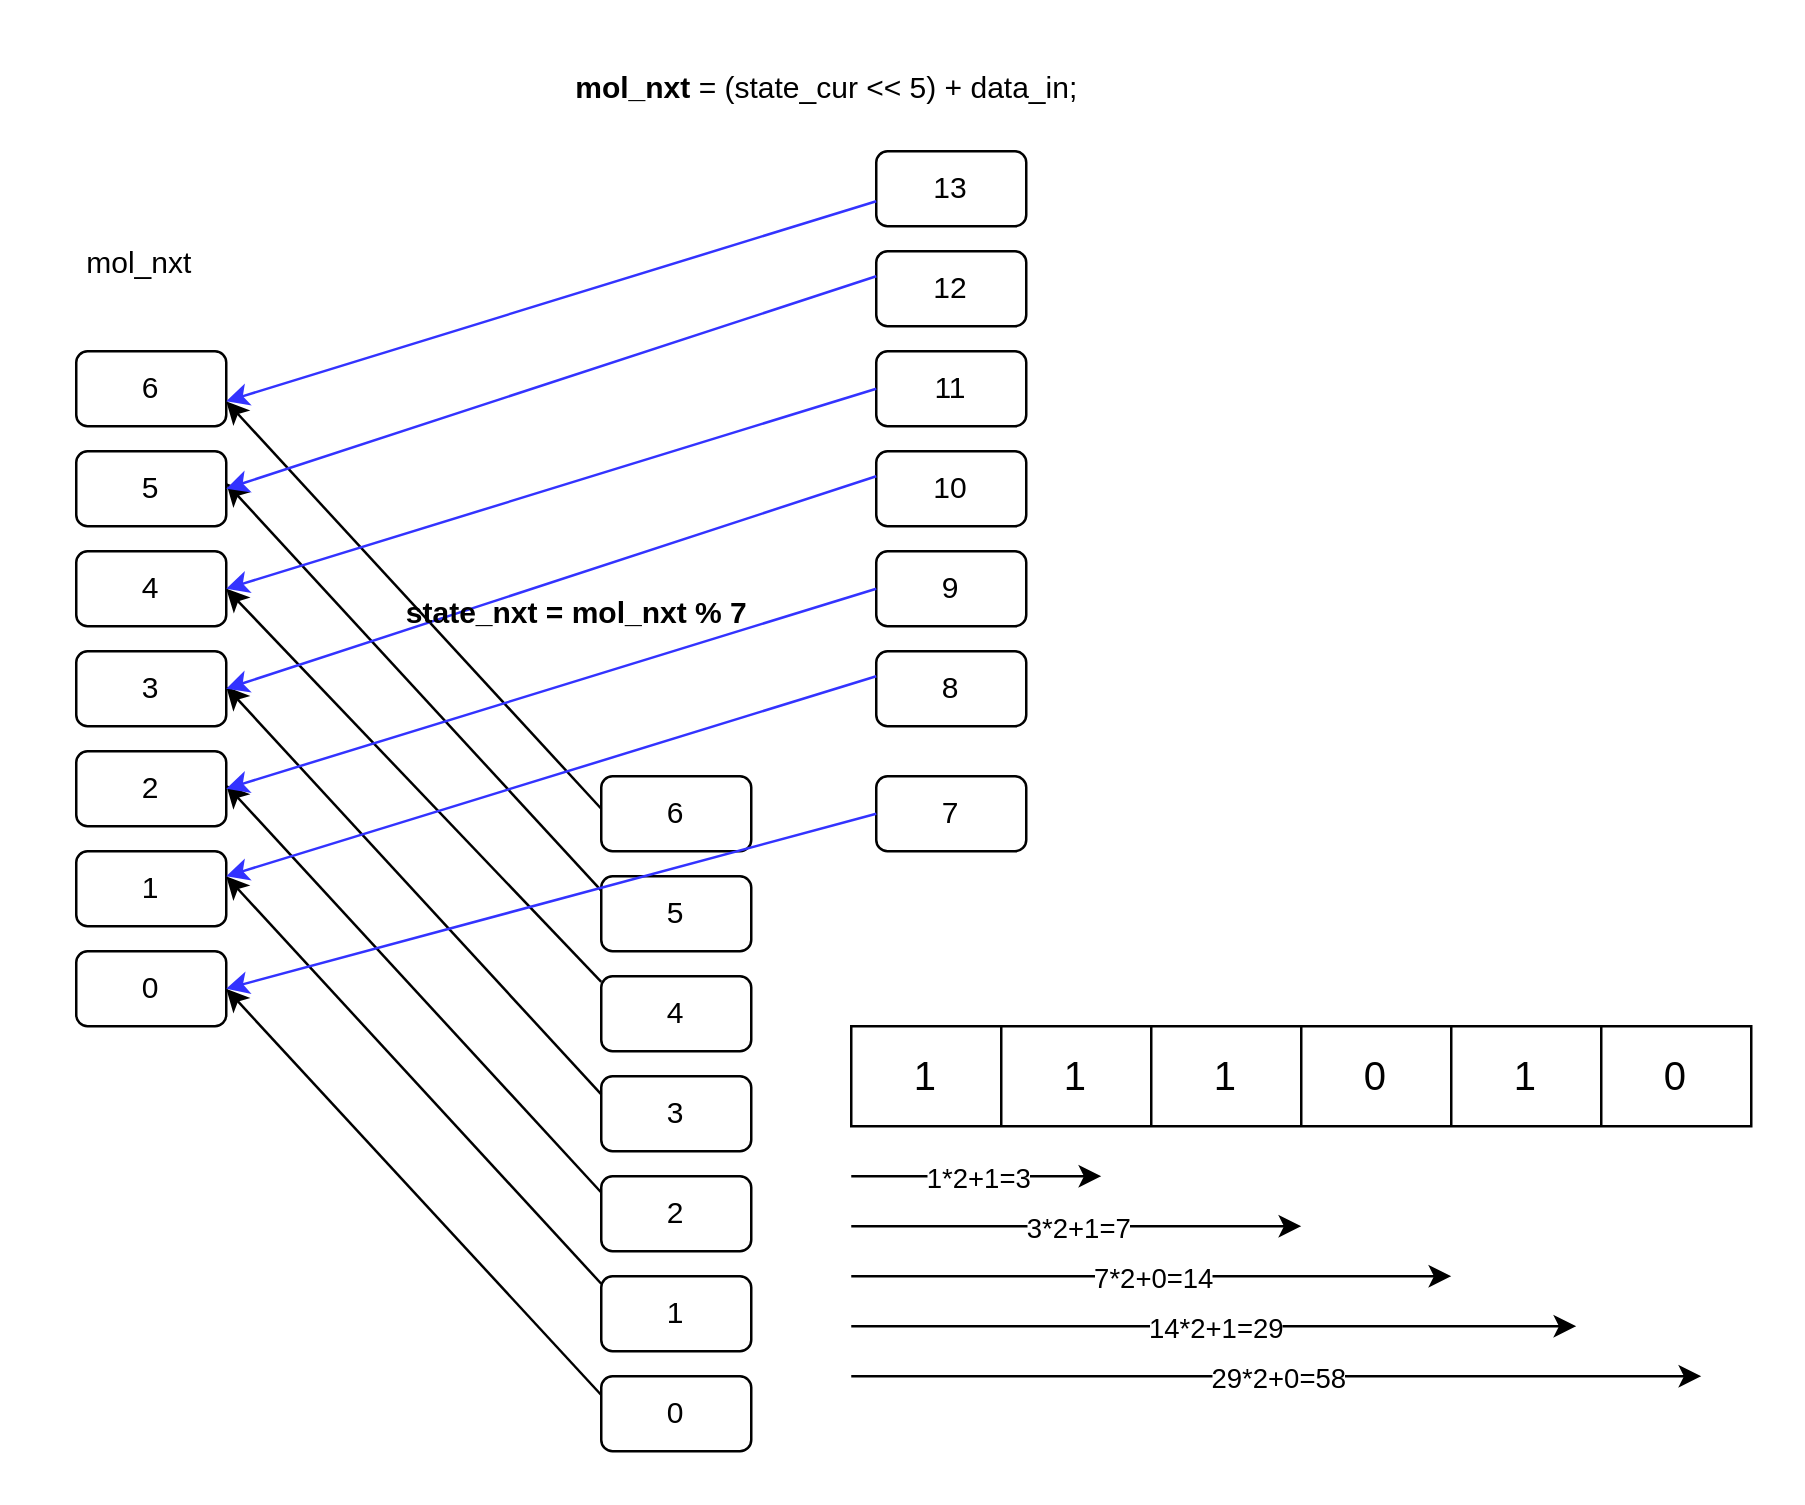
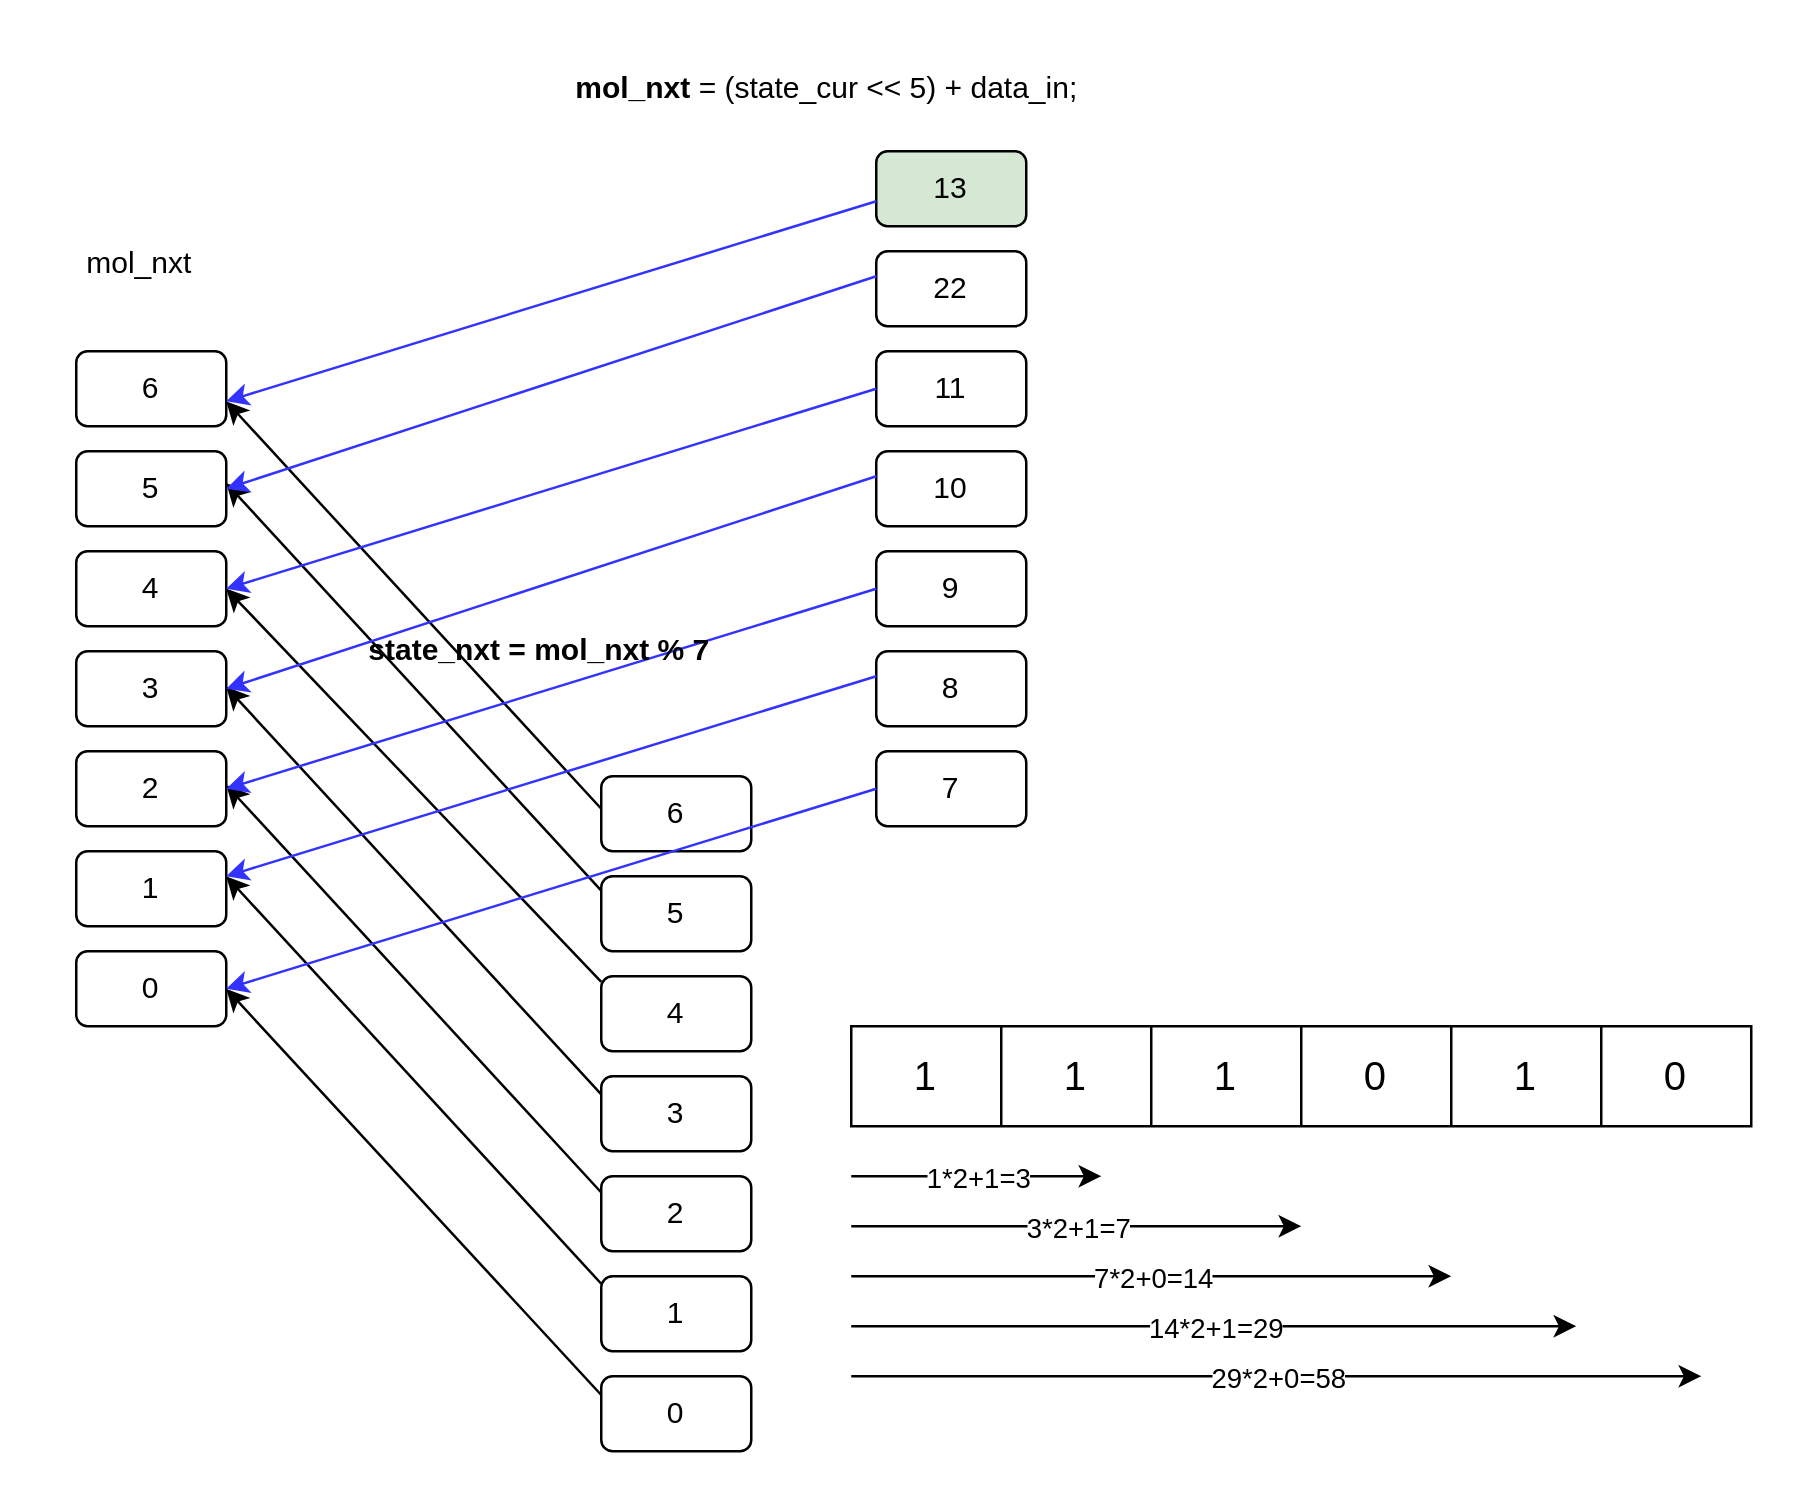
  <mxCell id="0" />
  <mxCell id="1" parent="0" />
  <mxCell id="2" value="6" style="rounded=1;whiteSpace=wrap;html=1;" vertex="1" parent="1"><mxGeometry x="30" y="140" width="60" height="30" as="geometry" /></mxCell>
  <mxCell id="3" value="5" style="rounded=1;whiteSpace=wrap;html=1;" vertex="1" parent="1"><mxGeometry x="30" y="180" width="60" height="30" as="geometry" /></mxCell>
  <mxCell id="4" value="4" style="rounded=1;whiteSpace=wrap;html=1;" vertex="1" parent="1"><mxGeometry x="30" y="220" width="60" height="30" as="geometry" /></mxCell>
  <mxCell id="5" value="3" style="rounded=1;whiteSpace=wrap;html=1;" vertex="1" parent="1"><mxGeometry x="30" y="260" width="60" height="30" as="geometry" /></mxCell>
  <mxCell id="6" value="2" style="rounded=1;whiteSpace=wrap;html=1;" vertex="1" parent="1"><mxGeometry x="30" y="300" width="60" height="30" as="geometry" /></mxCell>
  <mxCell id="7" value="1" style="rounded=1;whiteSpace=wrap;html=1;" vertex="1" parent="1"><mxGeometry x="30" y="340" width="60" height="30" as="geometry" /></mxCell>
  <mxCell id="8" value="0" style="rounded=1;whiteSpace=wrap;html=1;" vertex="1" parent="1"><mxGeometry x="30" y="380" width="60" height="30" as="geometry" /></mxCell>
  <mxCell id="9" value="6" style="rounded=1;whiteSpace=wrap;html=1;" vertex="1" parent="1"><mxGeometry x="240" y="310" width="60" height="30" as="geometry" /></mxCell>
  <mxCell id="10" value="5" style="rounded=1;whiteSpace=wrap;html=1;" vertex="1" parent="1"><mxGeometry x="240" y="350" width="60" height="30" as="geometry" /></mxCell>
  <mxCell id="11" value="4" style="rounded=1;whiteSpace=wrap;html=1;" vertex="1" parent="1"><mxGeometry x="240" y="390" width="60" height="30" as="geometry" /></mxCell>
  <mxCell id="12" value="3" style="rounded=1;whiteSpace=wrap;html=1;" vertex="1" parent="1"><mxGeometry x="240" y="430" width="60" height="30" as="geometry" /></mxCell>
  <mxCell id="13" value="2" style="rounded=1;whiteSpace=wrap;html=1;" vertex="1" parent="1"><mxGeometry x="240" y="470" width="60" height="30" as="geometry" /></mxCell>
  <mxCell id="14" value="1" style="rounded=1;whiteSpace=wrap;html=1;" vertex="1" parent="1"><mxGeometry x="240" y="510" width="60" height="30" as="geometry" /></mxCell>
  <mxCell id="15" value="0" style="rounded=1;whiteSpace=wrap;html=1;" vertex="1" parent="1"><mxGeometry x="240" y="550" width="60" height="30" as="geometry" /></mxCell>
- <mxCell id="16" value="13" style="rounded=1;whiteSpace=wrap;html=1;" vertex="1" parent="1"><mxGeometry x="350" y="60" width="60" height="30" as="geometry" /></mxCell>
- <mxCell id="17" value="12" style="rounded=1;whiteSpace=wrap;html=1;" vertex="1" parent="1"><mxGeometry x="350" y="100" width="60" height="30" as="geometry" /></mxCell>
+ <mxCell id="16" value="13" style="rounded=1;whiteSpace=wrap;html=1;fillColor=#d5e8d4;" vertex="1" parent="1"><mxGeometry x="350" y="60" width="60" height="30" as="geometry" /></mxCell>
+ <mxCell id="17" value="22" style="rounded=1;whiteSpace=wrap;html=1;" vertex="1" parent="1"><mxGeometry x="350" y="100" width="60" height="30" as="geometry" /></mxCell>
  <mxCell id="18" value="11" style="rounded=1;whiteSpace=wrap;html=1;" vertex="1" parent="1"><mxGeometry x="350" y="140" width="60" height="30" as="geometry" /></mxCell>
  <mxCell id="19" value="10" style="rounded=1;whiteSpace=wrap;html=1;" vertex="1" parent="1"><mxGeometry x="350" y="180" width="60" height="30" as="geometry" /></mxCell>
  <mxCell id="20" value="9" style="rounded=1;whiteSpace=wrap;html=1;" vertex="1" parent="1"><mxGeometry x="350" y="220" width="60" height="30" as="geometry" /></mxCell>
  <mxCell id="21" value="8" style="rounded=1;whiteSpace=wrap;html=1;" vertex="1" parent="1"><mxGeometry x="350" y="260" width="60" height="30" as="geometry" /></mxCell>
- <mxCell id="22" value="7" style="rounded=1;whiteSpace=wrap;html=1;" vertex="1" parent="1"><mxGeometry x="350" y="310" width="60" height="30" as="geometry" /></mxCell>
+ <mxCell id="22" value="7" style="rounded=1;whiteSpace=wrap;html=1;" vertex="1" parent="1"><mxGeometry x="350" y="300" width="60" height="30" as="geometry" /></mxCell>
  <mxCell id="23" value="" style="endArrow=classic;html=1;rounded=0;exitX=0;exitY=0.25;exitDx=0;exitDy=0;entryX=1;entryY=0.5;entryDx=0;entryDy=0;" edge="1" parent="1" source="15" target="8"><mxGeometry width="50" height="50" relative="1" as="geometry"><mxPoint x="280" y="330" as="sourcePoint" /><mxPoint x="330" y="280" as="targetPoint" /></mxGeometry></mxCell>
  <mxCell id="24" value="" style="endArrow=classic;html=1;rounded=0;exitX=0;exitY=0.25;exitDx=0;exitDy=0;entryX=1;entryY=0.5;entryDx=0;entryDy=0;" edge="1" parent="1"><mxGeometry width="50" height="50" relative="1" as="geometry"><mxPoint x="240" y="513" as="sourcePoint" /><mxPoint x="90" y="350" as="targetPoint" /></mxGeometry></mxCell>
  <mxCell id="25" value="" style="endArrow=classic;html=1;rounded=0;exitX=0;exitY=0.25;exitDx=0;exitDy=0;entryX=1;entryY=0.5;entryDx=0;entryDy=0;" edge="1" parent="1"><mxGeometry width="50" height="50" relative="1" as="geometry"><mxPoint x="240" y="476.5" as="sourcePoint" /><mxPoint x="90" y="313.5" as="targetPoint" /></mxGeometry></mxCell>
  <mxCell id="26" value="" style="endArrow=classic;html=1;rounded=0;exitX=0;exitY=0.25;exitDx=0;exitDy=0;entryX=1;entryY=0.5;entryDx=0;entryDy=0;" edge="1" parent="1"><mxGeometry width="50" height="50" relative="1" as="geometry"><mxPoint x="240" y="355.75" as="sourcePoint" /><mxPoint x="90" y="192.75" as="targetPoint" /></mxGeometry></mxCell>
  <mxCell id="27" value="" style="endArrow=classic;html=1;rounded=0;exitX=0;exitY=0.25;exitDx=0;exitDy=0;entryX=1;entryY=0.5;entryDx=0;entryDy=0;" edge="1" parent="1" target="4"><mxGeometry width="50" height="50" relative="1" as="geometry"><mxPoint x="240" y="392.25" as="sourcePoint" /><mxPoint x="90" y="229.25" as="targetPoint" /></mxGeometry></mxCell>
  <mxCell id="28" value="" style="endArrow=classic;html=1;rounded=0;exitX=0;exitY=0.25;exitDx=0;exitDy=0;entryX=1;entryY=0.5;entryDx=0;entryDy=0;" edge="1" parent="1"><mxGeometry width="50" height="50" relative="1" as="geometry"><mxPoint x="240" y="437.25" as="sourcePoint" /><mxPoint x="90" y="274.25" as="targetPoint" /></mxGeometry></mxCell>
  <mxCell id="29" value="" style="endArrow=classic;html=1;rounded=0;exitX=0;exitY=0.25;exitDx=0;exitDy=0;entryX=1;entryY=0.5;entryDx=0;entryDy=0;" edge="1" parent="1"><mxGeometry width="50" height="50" relative="1" as="geometry"><mxPoint x="240" y="323" as="sourcePoint" /><mxPoint x="90" y="160" as="targetPoint" /></mxGeometry></mxCell>
  <mxCell id="30" value="" style="endArrow=classic;html=1;rounded=0;exitX=0;exitY=0.5;exitDx=0;exitDy=0;entryX=1;entryY=0.5;entryDx=0;entryDy=0;strokeColor=#3333FF;" edge="1" parent="1" source="22" target="8"><mxGeometry width="50" height="50" relative="1" as="geometry"><mxPoint x="250" y="333" as="sourcePoint" /><mxPoint x="100" y="170" as="targetPoint" /></mxGeometry></mxCell>
  <mxCell id="31" value="" style="endArrow=classic;html=1;rounded=0;exitX=0;exitY=0.5;exitDx=0;exitDy=0;entryX=1;entryY=0.5;entryDx=0;entryDy=0;strokeColor=#3333FF;" edge="1" parent="1"><mxGeometry width="50" height="50" relative="1" as="geometry"><mxPoint x="350" y="270" as="sourcePoint" /><mxPoint x="90" y="350" as="targetPoint" /></mxGeometry></mxCell>
  <mxCell id="32" value="" style="endArrow=classic;html=1;rounded=0;exitX=0;exitY=0.5;exitDx=0;exitDy=0;strokeColor=#3333FF;entryX=1;entryY=0.5;entryDx=0;entryDy=0;" edge="1" parent="1" target="5"><mxGeometry width="50" height="50" relative="1" as="geometry"><mxPoint x="350" y="190" as="sourcePoint" /><mxPoint x="90" y="280" as="targetPoint" /></mxGeometry></mxCell>
  <mxCell id="33" value="" style="endArrow=classic;html=1;rounded=0;exitX=0;exitY=0.5;exitDx=0;exitDy=0;entryX=1;entryY=0.5;entryDx=0;entryDy=0;strokeColor=#3333FF;" edge="1" parent="1"><mxGeometry width="50" height="50" relative="1" as="geometry"><mxPoint x="350" y="235" as="sourcePoint" /><mxPoint x="90" y="315" as="targetPoint" /></mxGeometry></mxCell>
  <mxCell id="34" value="" style="endArrow=classic;html=1;rounded=0;exitX=0;exitY=0.5;exitDx=0;exitDy=0;strokeColor=#3333FF;entryX=1;entryY=0.5;entryDx=0;entryDy=0;" edge="1" parent="1" target="3"><mxGeometry width="50" height="50" relative="1" as="geometry"><mxPoint x="350" y="110" as="sourcePoint" /><mxPoint x="90" y="190" as="targetPoint" /></mxGeometry></mxCell>
  <mxCell id="35" value="" style="endArrow=classic;html=1;rounded=0;exitX=0;exitY=0.5;exitDx=0;exitDy=0;entryX=1;entryY=0.5;entryDx=0;entryDy=0;strokeColor=#3333FF;" edge="1" parent="1"><mxGeometry width="50" height="50" relative="1" as="geometry"><mxPoint x="350" y="155" as="sourcePoint" /><mxPoint x="90" y="235" as="targetPoint" /></mxGeometry></mxCell>
  <mxCell id="36" value="" style="endArrow=classic;html=1;rounded=0;exitX=0;exitY=0.5;exitDx=0;exitDy=0;entryX=1;entryY=0.5;entryDx=0;entryDy=0;strokeColor=#3333FF;" edge="1" parent="1"><mxGeometry width="50" height="50" relative="1" as="geometry"><mxPoint x="350" y="80" as="sourcePoint" /><mxPoint x="90" y="160" as="targetPoint" /></mxGeometry></mxCell>
  <mxCell id="37" value="&lt;b&gt;mol_nxt&lt;/b&gt; = (state_cur &amp;lt;&amp;lt; 5) + data_in;" style="text;html=1;align=center;verticalAlign=middle;resizable=0;points=[];autosize=1;strokeColor=none;fillColor=none;" vertex="1" parent="1"><mxGeometry x="220" y="20" width="220" height="30" as="geometry" /></mxCell>
  <mxCell id="38" value="mol_nxt" style="text;html=1;align=center;verticalAlign=middle;resizable=0;points=[];autosize=1;strokeColor=none;fillColor=none;" vertex="1" parent="1"><mxGeometry x="20" y="90" width="70" height="30" as="geometry" /></mxCell>
  <mxCell id="39" value="" style="shape=table;startSize=0;container=1;collapsible=0;childLayout=tableLayout;fontSize=16;" vertex="1" parent="1"><mxGeometry x="340" y="410" width="360" height="40" as="geometry" /></mxCell>
  <mxCell id="40" value="" style="shape=tableRow;horizontal=0;startSize=0;swimlaneHead=0;swimlaneBody=0;strokeColor=inherit;top=0;left=0;bottom=0;right=0;collapsible=0;dropTarget=0;fillColor=none;points=[[0,0.5],[1,0.5]];portConstraint=eastwest;fontSize=16;" vertex="1" parent="39"><mxGeometry width="360" height="40" as="geometry" /></mxCell>
  <mxCell id="41" value="1" style="shape=partialRectangle;html=1;whiteSpace=wrap;connectable=0;strokeColor=inherit;overflow=hidden;fillColor=none;top=0;left=0;bottom=0;right=0;pointerEvents=1;fontSize=16;" vertex="1" parent="40"><mxGeometry width="60" height="40" as="geometry"><mxRectangle width="60" height="40" as="alternateBounds" /></mxGeometry></mxCell>
  <mxCell id="42" value="1" style="shape=partialRectangle;html=1;whiteSpace=wrap;connectable=0;strokeColor=inherit;overflow=hidden;fillColor=none;top=0;left=0;bottom=0;right=0;pointerEvents=1;fontSize=16;" vertex="1" parent="40"><mxGeometry x="60" width="60" height="40" as="geometry"><mxRectangle width="60" height="40" as="alternateBounds" /></mxGeometry></mxCell>
  <mxCell id="43" value="1" style="shape=partialRectangle;html=1;whiteSpace=wrap;connectable=0;strokeColor=inherit;overflow=hidden;fillColor=none;top=0;left=0;bottom=0;right=0;pointerEvents=1;fontSize=16;" vertex="1" parent="40"><mxGeometry x="120" width="60" height="40" as="geometry"><mxRectangle width="60" height="40" as="alternateBounds" /></mxGeometry></mxCell>
  <mxCell id="44" value="0" style="shape=partialRectangle;html=1;whiteSpace=wrap;connectable=0;strokeColor=inherit;overflow=hidden;fillColor=none;top=0;left=0;bottom=0;right=0;pointerEvents=1;fontSize=16;" vertex="1" parent="40"><mxGeometry x="180" width="60" height="40" as="geometry"><mxRectangle width="60" height="40" as="alternateBounds" /></mxGeometry></mxCell>
  <mxCell id="45" value="1" style="shape=partialRectangle;html=1;whiteSpace=wrap;connectable=0;strokeColor=inherit;overflow=hidden;fillColor=none;top=0;left=0;bottom=0;right=0;pointerEvents=1;fontSize=16;" vertex="1" parent="40"><mxGeometry x="240" width="60" height="40" as="geometry"><mxRectangle width="60" height="40" as="alternateBounds" /></mxGeometry></mxCell>
  <mxCell id="46" value="0" style="shape=partialRectangle;html=1;whiteSpace=wrap;connectable=0;strokeColor=inherit;overflow=hidden;fillColor=none;top=0;left=0;bottom=0;right=0;pointerEvents=1;fontSize=16;" vertex="1" parent="40"><mxGeometry x="300" width="60" height="40" as="geometry"><mxRectangle width="60" height="40" as="alternateBounds" /></mxGeometry></mxCell>
- <mxCell id="47" value="&lt;b&gt;state_nxt = mol_nxt % 7&lt;br&gt;&lt;/b&gt;" style="text;html=1;align=center;verticalAlign=middle;resizable=0;points=[];autosize=1;strokeColor=none;fillColor=none;" vertex="1" parent="1"><mxGeometry x="150" y="230" width="160" height="30" as="geometry" /></mxCell>
+ <mxCell id="47" value="&lt;b&gt;state_nxt = mol_nxt % 7&lt;br&gt;&lt;/b&gt;" style="text;html=1;align=center;verticalAlign=middle;resizable=0;points=[];autosize=1;strokeColor=none;fillColor=none;" vertex="1" parent="1"><mxGeometry x="135" y="245" width="160" height="30" as="geometry" /></mxCell>
  <mxCell id="48" value="" style="endArrow=classic;html=1;rounded=0;" edge="1" parent="1"><mxGeometry relative="1" as="geometry"><mxPoint x="340" y="470" as="sourcePoint" /><mxPoint x="440" y="470" as="targetPoint" /></mxGeometry></mxCell>
  <mxCell id="49" value="1*2+1=3" style="edgeLabel;resizable=0;html=1;align=center;verticalAlign=middle;" connectable="0" vertex="1" parent="48"><mxGeometry relative="1" as="geometry" /></mxCell>
  <mxCell id="50" value="" style="endArrow=classic;html=1;rounded=0;" edge="1" parent="1"><mxGeometry relative="1" as="geometry"><mxPoint x="340" y="490" as="sourcePoint" /><mxPoint x="520" y="490" as="targetPoint" /></mxGeometry></mxCell>
  <mxCell id="51" value="3*2+1=7" style="edgeLabel;resizable=0;html=1;align=center;verticalAlign=middle;" connectable="0" vertex="1" parent="50"><mxGeometry relative="1" as="geometry" /></mxCell>
  <mxCell id="52" value="" style="endArrow=classic;html=1;rounded=0;" edge="1" parent="1"><mxGeometry relative="1" as="geometry"><mxPoint x="340" y="510" as="sourcePoint" /><mxPoint x="580" y="510" as="targetPoint" /></mxGeometry></mxCell>
  <mxCell id="53" value="7*2+0=14" style="edgeLabel;resizable=0;html=1;align=center;verticalAlign=middle;" connectable="0" vertex="1" parent="52"><mxGeometry relative="1" as="geometry"><mxPoint as="offset" /></mxGeometry></mxCell>
  <mxCell id="54" value="" style="endArrow=classic;html=1;rounded=0;" edge="1" parent="1"><mxGeometry relative="1" as="geometry"><mxPoint x="340" y="530" as="sourcePoint" /><mxPoint x="630" y="530" as="targetPoint" /></mxGeometry></mxCell>
  <mxCell id="55" value="14*2+1=29" style="edgeLabel;resizable=0;html=1;align=center;verticalAlign=middle;" connectable="0" vertex="1" parent="54"><mxGeometry relative="1" as="geometry" /></mxCell>
  <mxCell id="56" value="" style="endArrow=classic;html=1;rounded=0;" edge="1" parent="1"><mxGeometry relative="1" as="geometry"><mxPoint x="340" y="550" as="sourcePoint" /><mxPoint x="680" y="550" as="targetPoint" /></mxGeometry></mxCell>
  <mxCell id="57" value="29*2+0=58" style="edgeLabel;resizable=0;html=1;align=center;verticalAlign=middle;" connectable="0" vertex="1" parent="56"><mxGeometry relative="1" as="geometry" /></mxCell>
